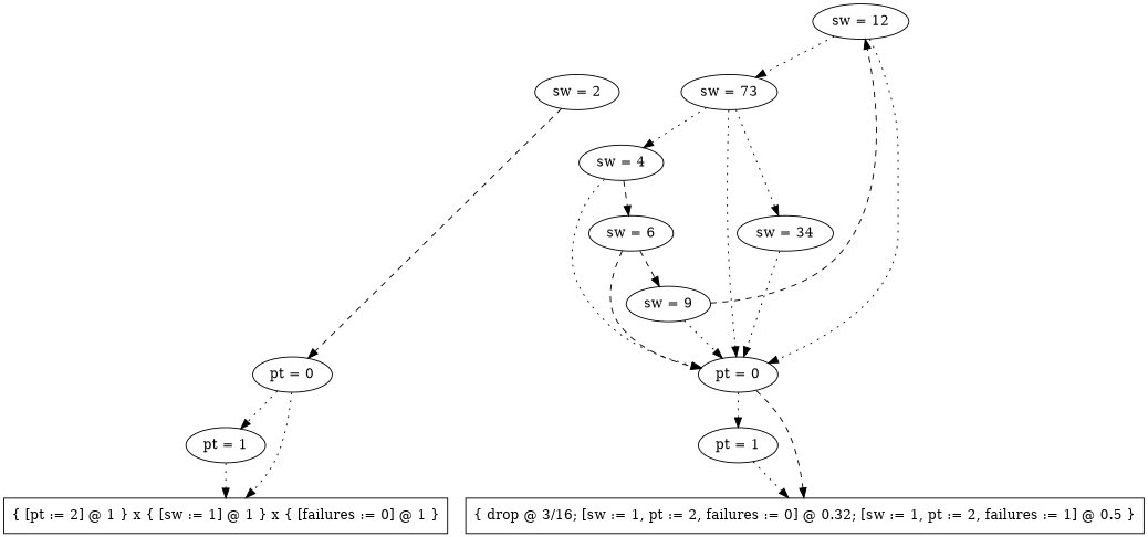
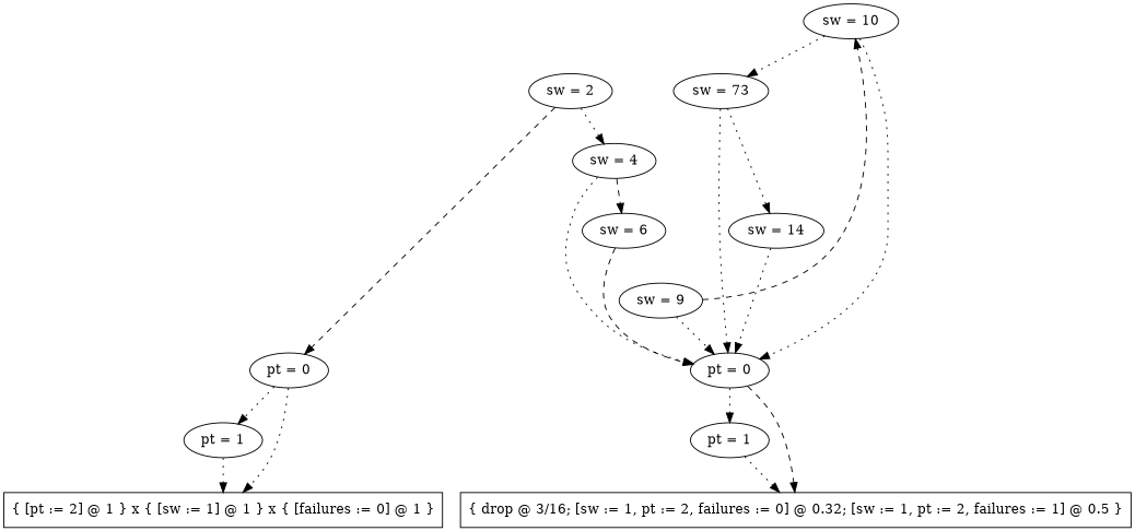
  digraph {
    edge [style=dotted]
-   n1 [label="sw = 12"]
+   n1 [label="sw = 10"]
    n2 [label="pt = 1"]
    n3 [label="pt = 1"]
    n4 [label="sw = 4"]
    n5 [label="sw = 9"]
    n6 [label="sw = 2"]
-   n7 [label="sw = 34"]
+   n7 [label="sw = 14"]
    n8 [label="sw = 73"]
    n9 [label="sw = 6"]
    n10 [label="pt = 0"]
    n11 [label="pt = 0"]
    n12 [label="{ [pt := 2] @ 1 } x { [sw := 1] @ 1 } x { [failures := 0] @ 1 }" shape=box]
    n13 [label="{ drop @ 3/16; [sw := 1, pt := 2, failures := 0] @ 0.32; [sw := 1, pt := 2, failures := 1] @ 0.5 }" shape=box]
    subgraph sub_1 {
      rank=same
      n1
    }
    subgraph sub_2 {
      rank=same
      n2
      n3
    }
    subgraph sub_3 {
      rank=same
      n4
    }
    subgraph sub_4 {
      rank=same
      n5
    }
    subgraph sub_5 {
      rank=same
      n6
    }
    subgraph sub_6 {
      rank=same
      n7
    }
    subgraph sub_7 {
      rank=same
      n8
    }
    subgraph sub_8 {
      rank=same
      n9
    }
    subgraph sub_9 {
      rank=same
      n10
      n11
    }
    n1 -> n8
    n1 -> n11
    n2 -> n12
    n3 -> n13
    n4 -> n9 [style=dashed]
    n4 -> n11
    n5 -> n1 [style=dashed]
    n5 -> n11
-   n8 -> n4
+   n6 -> n4
    n6 -> n10 [style=dashed]
    n7 -> n11
    n8 -> n7
    n8 -> n11
-   n9 -> n5 [style=dashed]
    n9 -> n11 [style=dashed]
    n10 -> n2
    n10 -> n12
    n11 -> n3
    n11 -> n13 [style=dashed]
  }
